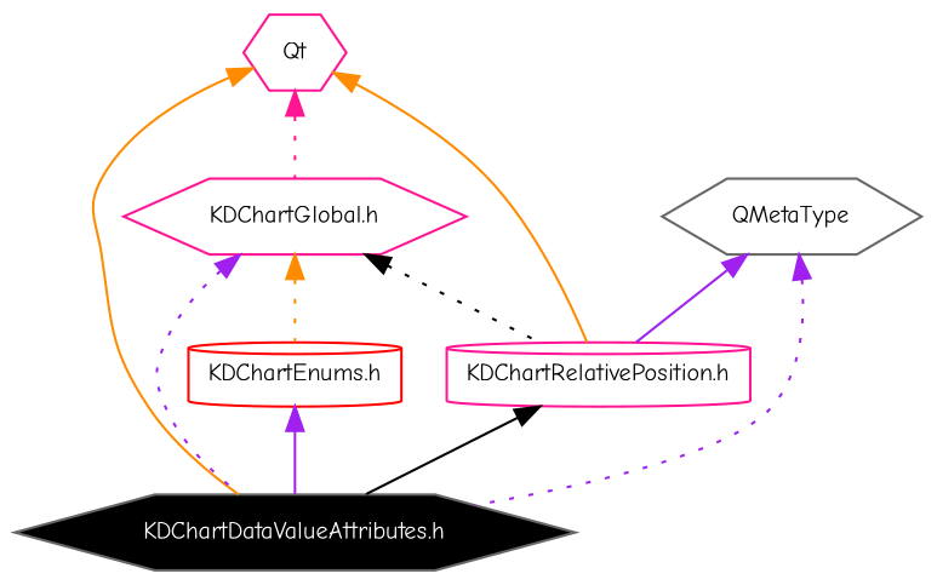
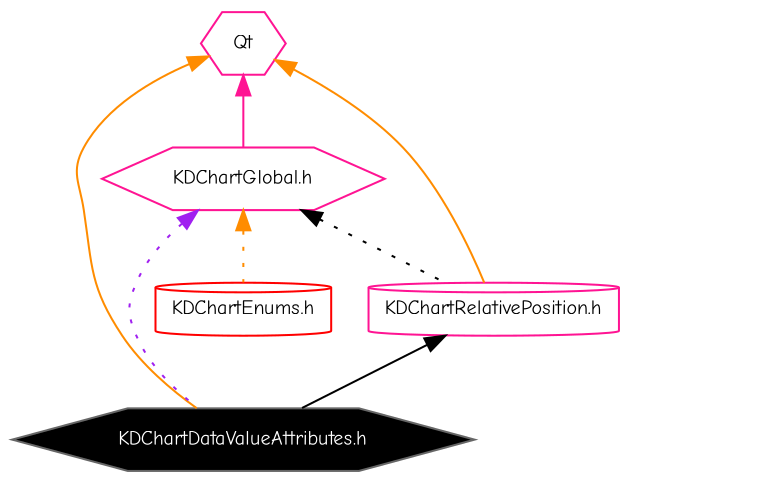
  digraph {
    fontname="Comic Neue"
    node [color=deeppink fontname="Comic Neue" fontsize=10 shape=hexagon]
    edge [color=purple dir=back fontname="Comic Neue" fontsize=10 labelfontname=Helvetica labelfontsize=10 style=solid]
    n1 [color=gray40 fillcolor=black fontcolor=white height=0.2 label="KDChartDataValueAttributes.h" style=filled width=0.4]
    n2 [height=0.2 label=Qt width=0.4]
    n3 [height=0.2 label="KDChartGlobal.h" width=0.4]
    n4 [height=0.2 label="KDChartRelativePosition.h" shape=cylinder width=0.4]
    n5 [color=red height=0.2 label="KDChartEnums.h" shape=cylinder width=0.4]
-   n6 [color=gray40 height=0.2 label=QMetaType width=0.4]
    n2 -> n1 [color=darkorange]
-   n2 -> n3 [color=deeppink style=dotted]
+   n2 -> n3 [color=deeppink]
    n2 -> n4 [color=darkorange]
    n3 -> n1 [style=dotted]
    n3 -> n4 [color=black style=dotted]
    n3 -> n5 [color=darkorange style=dotted]
    n4 -> n1 [color=black]
-   n5 -> n1
-   n6 -> n1 [style=dotted]
-   n6 -> n4
  }
